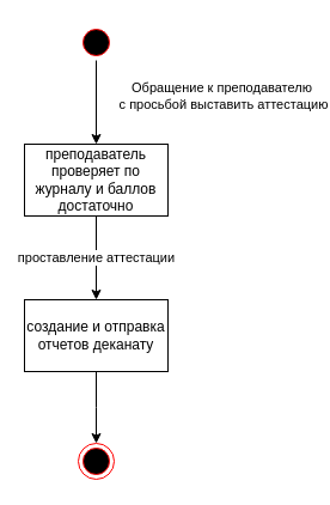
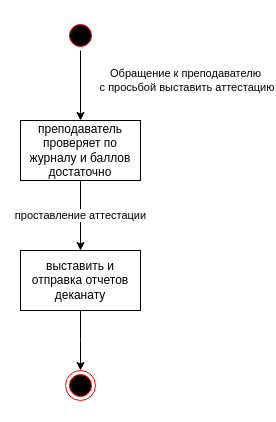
  <mxCell id="0" />
  <mxCell id="1" parent="0" />
  <mxCell id="2" value="Обращение к преподавателю&lt;br&gt;&amp;nbsp;с просьбой выставить аттестацию" style="edgeStyle=orthogonalEdgeStyle;rounded=0;orthogonalLoop=1;jettySize=auto;html=1;" edge="1" parent="1" source="3" target="5"><mxGeometry x="-0.143" y="105" relative="1" as="geometry"><mxPoint as="offset" /></mxGeometry></mxCell>
  <mxCell id="3" value="" style="ellipse;html=1;shape=startState;fillColor=#000000;strokeColor=#ff0000;" vertex="1" parent="1"><mxGeometry x="65" y="20" width="30" height="30" as="geometry" /></mxCell>
  <mxCell id="4" value="проставление аттестации" style="edgeStyle=orthogonalEdgeStyle;rounded=0;orthogonalLoop=1;jettySize=auto;html=1;entryX=0.5;entryY=0;entryDx=0;entryDy=0;" edge="1" parent="1" source="5" target="7"><mxGeometry relative="1" as="geometry"><mxPoint x="80" y="240" as="targetPoint" /></mxGeometry></mxCell>
  <mxCell id="5" value="преподаватель проверяет по журналу и баллов достаточно" style="rounded=0;whiteSpace=wrap;html=1;" vertex="1" parent="1"><mxGeometry x="20" y="120" width="120" height="60" as="geometry" /></mxCell>
  <mxCell id="6" style="edgeStyle=orthogonalEdgeStyle;rounded=0;orthogonalLoop=1;jettySize=auto;html=1;" edge="1" parent="1" source="7"><mxGeometry relative="1" as="geometry"><mxPoint x="80" y="370" as="targetPoint" /></mxGeometry></mxCell>
- <mxCell id="7" value="создание и отправка отчетов деканату" style="rounded=0;whiteSpace=wrap;html=1;" vertex="1" parent="1"><mxGeometry x="20" y="250" width="120" height="60" as="geometry" /></mxCell>
+ <mxCell id="7" value="выставить и отправка отчетов деканату" style="rounded=0;whiteSpace=wrap;html=1;" vertex="1" parent="1"><mxGeometry x="20" y="250" width="120" height="60" as="geometry" /></mxCell>
  <mxCell id="8" value="" style="ellipse;html=1;shape=endState;fillColor=#000000;strokeColor=#ff0000;" vertex="1" parent="1"><mxGeometry x="65" y="370" width="30" height="30" as="geometry" /></mxCell>
